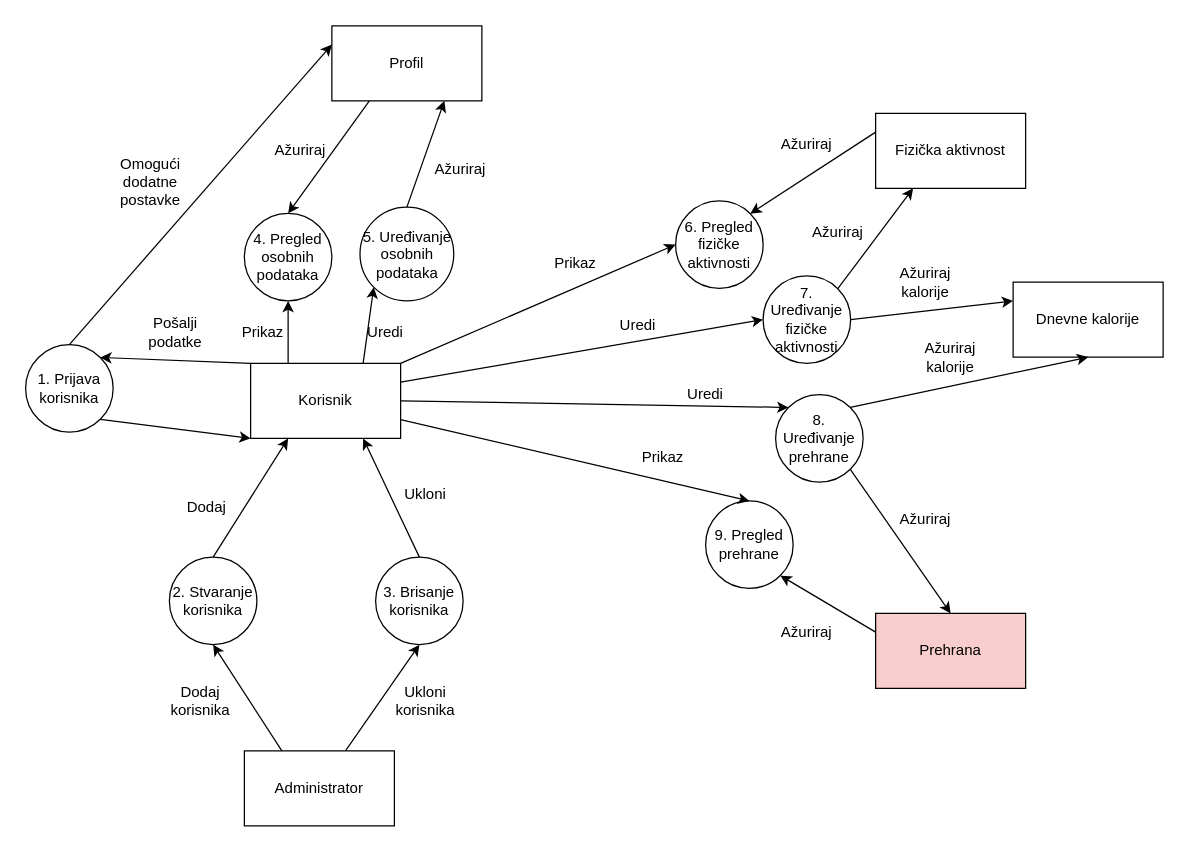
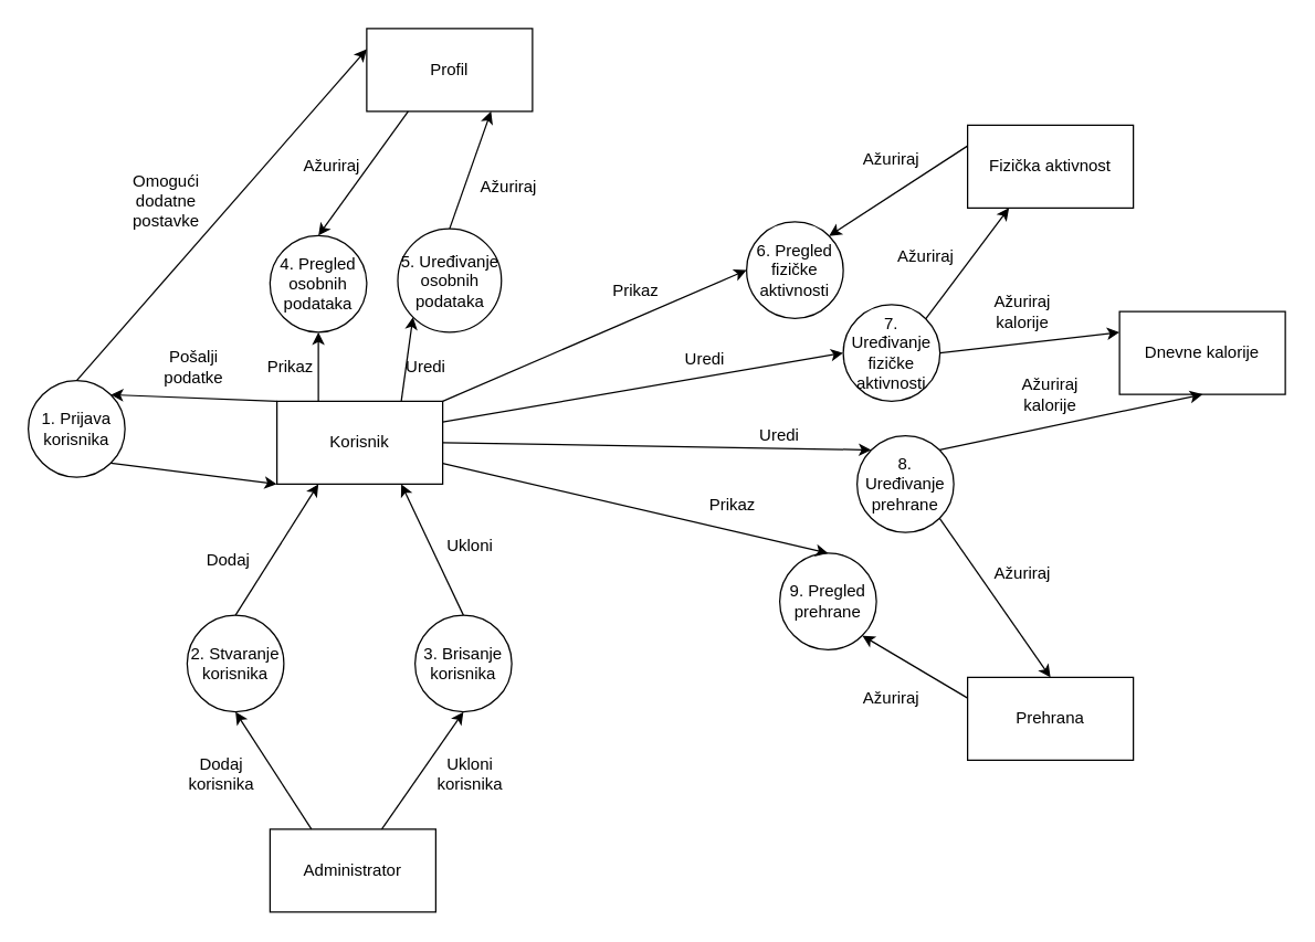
  <mxCell id="0" />
  <mxCell id="1" parent="0" />
  <mxCell id="2" value="Korisnik" style="rounded=0;whiteSpace=wrap;html=1;" parent="1" vertex="1"><mxGeometry x="200" y="290" width="120" height="60" as="geometry" /></mxCell>
  <mxCell id="3" value="Administrator&lt;br&gt;" style="rounded=0;whiteSpace=wrap;html=1;" parent="1" vertex="1"><mxGeometry x="195" y="600" width="120" height="60" as="geometry" /></mxCell>
  <mxCell id="4" value="5. Uređivanje osobnih podataka" style="ellipse;whiteSpace=wrap;html=1;aspect=fixed;" parent="1" vertex="1"><mxGeometry x="287.5" y="165" width="75" height="75" as="geometry" /></mxCell>
  <mxCell id="5" value="3. Brisanje korisnika" style="ellipse;whiteSpace=wrap;html=1;aspect=fixed;" parent="1" vertex="1"><mxGeometry x="300" y="445" width="70" height="70" as="geometry" /></mxCell>
  <mxCell id="6" value="2. Stvaranje korisnika" style="ellipse;whiteSpace=wrap;html=1;aspect=fixed;" parent="1" vertex="1"><mxGeometry x="135" y="445" width="70" height="70" as="geometry" /></mxCell>
  <mxCell id="7" value="1. Prijava korisnika" style="ellipse;whiteSpace=wrap;html=1;aspect=fixed;" parent="1" vertex="1"><mxGeometry x="20" y="275" width="70" height="70" as="geometry" /></mxCell>
  <mxCell id="8" value="7. Uređivanje fizičke aktivnosti" style="ellipse;whiteSpace=wrap;html=1;aspect=fixed;" parent="1" vertex="1"><mxGeometry x="610" y="220" width="70" height="70" as="geometry" /></mxCell>
  <mxCell id="9" value="Fizička aktivnost" style="rounded=0;whiteSpace=wrap;html=1;" parent="1" vertex="1"><mxGeometry x="700" y="90" width="120" height="60" as="geometry" /></mxCell>
- <mxCell id="10" value="Prehrana" style="rounded=0;whiteSpace=wrap;html=1;fillColor=#f8cecc;" parent="1" vertex="1"><mxGeometry x="700" y="490" width="120" height="60" as="geometry" /></mxCell>
+ <mxCell id="10" value="Prehrana" style="rounded=0;whiteSpace=wrap;html=1;" parent="1" vertex="1"><mxGeometry x="700" y="490" width="120" height="60" as="geometry" /></mxCell>
  <mxCell id="11" value="8. Uređivanje prehrane" style="ellipse;whiteSpace=wrap;html=1;aspect=fixed;" parent="1" vertex="1"><mxGeometry x="620" y="315" width="70" height="70" as="geometry" /></mxCell>
  <mxCell id="12" value="Dnevne kalorije" style="rounded=0;whiteSpace=wrap;html=1;" parent="1" vertex="1"><mxGeometry x="810" y="225" width="120" height="60" as="geometry" /></mxCell>
  <mxCell id="13" value="4. Pregled osobnih podataka" style="ellipse;whiteSpace=wrap;html=1;aspect=fixed;" parent="1" vertex="1"><mxGeometry x="195" y="170" width="70" height="70" as="geometry" /></mxCell>
  <mxCell id="14" value="6. Pregled fizičke aktivnosti" style="ellipse;whiteSpace=wrap;html=1;aspect=fixed;" parent="1" vertex="1"><mxGeometry x="540" y="160" width="70" height="70" as="geometry" /></mxCell>
  <mxCell id="15" value="9. Pregled prehrane" style="ellipse;whiteSpace=wrap;html=1;aspect=fixed;" parent="1" vertex="1"><mxGeometry x="564" y="400" width="70" height="70" as="geometry" /></mxCell>
  <mxCell id="16" value="Profil" style="rounded=0;whiteSpace=wrap;html=1;" vertex="1" parent="1"><mxGeometry x="265" y="20" width="120" height="60" as="geometry" /></mxCell>
  <mxCell id="17" value="" style="endArrow=classic;html=1;rounded=0;entryX=1;entryY=0;entryDx=0;entryDy=0;exitX=0;exitY=0;exitDx=0;exitDy=0;" edge="1" parent="1" source="2" target="7"><mxGeometry width="50" height="50" relative="1" as="geometry"><mxPoint x="-80" y="590" as="sourcePoint" /><mxPoint x="-30" y="540" as="targetPoint" /></mxGeometry></mxCell>
  <mxCell id="18" value="Pošalji podatke" style="text;html=1;strokeColor=none;fillColor=none;align=center;verticalAlign=middle;whiteSpace=wrap;rounded=0;" vertex="1" parent="1"><mxGeometry x="110" y="250" width="60" height="30" as="geometry" /></mxCell>
  <mxCell id="19" value="" style="endArrow=classic;html=1;rounded=0;entryX=0;entryY=1;entryDx=0;entryDy=0;exitX=1;exitY=1;exitDx=0;exitDy=0;" edge="1" parent="1" source="7" target="2"><mxGeometry width="50" height="50" relative="1" as="geometry"><mxPoint x="-80" y="590" as="sourcePoint" /><mxPoint x="-30" y="540" as="targetPoint" /></mxGeometry></mxCell>
  <mxCell id="20" value="" style="endArrow=classic;html=1;rounded=0;entryX=0.5;entryY=1;entryDx=0;entryDy=0;exitX=0.25;exitY=0;exitDx=0;exitDy=0;" edge="1" parent="1" target="6"><mxGeometry width="50" height="50" relative="1" as="geometry"><mxPoint x="225" y="600" as="sourcePoint" /><mxPoint x="10" y="535" as="targetPoint" /></mxGeometry></mxCell>
  <mxCell id="21" value="" style="endArrow=classic;html=1;rounded=0;entryX=0.5;entryY=1;entryDx=0;entryDy=0;" edge="1" parent="1" target="5"><mxGeometry width="50" height="50" relative="1" as="geometry"><mxPoint x="275.87" y="600" as="sourcePoint" /><mxPoint x="10" y="535" as="targetPoint" /></mxGeometry></mxCell>
  <mxCell id="22" value="Dodaj korisnika" style="text;html=1;strokeColor=none;fillColor=none;align=center;verticalAlign=middle;whiteSpace=wrap;rounded=0;" vertex="1" parent="1"><mxGeometry x="130" y="545" width="60" height="30" as="geometry" /></mxCell>
  <mxCell id="23" value="Ukloni korisnika" style="text;html=1;strokeColor=none;fillColor=none;align=center;verticalAlign=middle;whiteSpace=wrap;rounded=0;" vertex="1" parent="1"><mxGeometry x="310" y="545" width="60" height="30" as="geometry" /></mxCell>
  <mxCell id="24" value="" style="endArrow=classic;html=1;rounded=0;entryX=0.25;entryY=1;entryDx=0;entryDy=0;exitX=0.5;exitY=0;exitDx=0;exitDy=0;" edge="1" parent="1" source="6" target="2"><mxGeometry width="50" height="50" relative="1" as="geometry"><mxPoint x="-40" y="585" as="sourcePoint" /><mxPoint x="10" y="535" as="targetPoint" /></mxGeometry></mxCell>
  <mxCell id="25" value="" style="endArrow=classic;html=1;rounded=0;entryX=0.75;entryY=1;entryDx=0;entryDy=0;exitX=0.5;exitY=0;exitDx=0;exitDy=0;" edge="1" parent="1" source="5" target="2"><mxGeometry width="50" height="50" relative="1" as="geometry"><mxPoint x="-40" y="585" as="sourcePoint" /><mxPoint x="10" y="535" as="targetPoint" /></mxGeometry></mxCell>
  <mxCell id="26" value="Ukloni" style="text;html=1;strokeColor=none;fillColor=none;align=center;verticalAlign=middle;whiteSpace=wrap;rounded=0;" vertex="1" parent="1"><mxGeometry x="310" y="380" width="60" height="30" as="geometry" /></mxCell>
  <mxCell id="27" value="Omogući dodatne postavke" style="text;html=1;strokeColor=none;fillColor=none;align=center;verticalAlign=middle;whiteSpace=wrap;rounded=0;" vertex="1" parent="1"><mxGeometry x="90" y="130" width="60" height="30" as="geometry" /></mxCell>
  <mxCell id="28" value="" style="endArrow=classic;html=1;rounded=0;entryX=0;entryY=0.25;entryDx=0;entryDy=0;exitX=0.5;exitY=0;exitDx=0;exitDy=0;" edge="1" parent="1" source="7" target="16"><mxGeometry width="50" height="50" relative="1" as="geometry"><mxPoint x="210" y="540" as="sourcePoint" /><mxPoint x="260" y="490" as="targetPoint" /></mxGeometry></mxCell>
  <mxCell id="29" value="" style="endArrow=classic;html=1;rounded=0;entryX=0;entryY=1;entryDx=0;entryDy=0;exitX=0.75;exitY=0;exitDx=0;exitDy=0;" edge="1" parent="1" source="2" target="4"><mxGeometry width="50" height="50" relative="1" as="geometry"><mxPoint x="280" y="430" as="sourcePoint" /><mxPoint x="330" y="380" as="targetPoint" /></mxGeometry></mxCell>
  <mxCell id="30" value="Dodaj&lt;br&gt;" style="text;html=1;strokeColor=none;fillColor=none;align=center;verticalAlign=middle;whiteSpace=wrap;rounded=0;" vertex="1" parent="1"><mxGeometry x="135" y="390" width="60" height="30" as="geometry" /></mxCell>
  <mxCell id="31" value="" style="endArrow=classic;html=1;rounded=0;entryX=0.5;entryY=1;entryDx=0;entryDy=0;exitX=0.25;exitY=0;exitDx=0;exitDy=0;" edge="1" parent="1" source="2" target="13"><mxGeometry width="50" height="50" relative="1" as="geometry"><mxPoint x="220" y="440" as="sourcePoint" /><mxPoint x="270" y="390" as="targetPoint" /></mxGeometry></mxCell>
  <mxCell id="32" value="" style="endArrow=classic;html=1;rounded=0;entryX=0.75;entryY=1;entryDx=0;entryDy=0;exitX=0.5;exitY=0;exitDx=0;exitDy=0;" edge="1" parent="1" source="4" target="16"><mxGeometry width="50" height="50" relative="1" as="geometry"><mxPoint x="220" y="440" as="sourcePoint" /><mxPoint x="270" y="390" as="targetPoint" /></mxGeometry></mxCell>
  <mxCell id="33" value="" style="endArrow=classic;html=1;rounded=0;entryX=0;entryY=0.5;entryDx=0;entryDy=0;exitX=1;exitY=0;exitDx=0;exitDy=0;" edge="1" parent="1" source="2" target="14"><mxGeometry width="50" height="50" relative="1" as="geometry"><mxPoint x="330" y="420" as="sourcePoint" /><mxPoint x="420" y="205" as="targetPoint" /></mxGeometry></mxCell>
  <mxCell id="34" value="" style="endArrow=classic;html=1;rounded=0;entryX=0;entryY=0.5;entryDx=0;entryDy=0;exitX=1;exitY=0.25;exitDx=0;exitDy=0;" edge="1" parent="1" source="2" target="8"><mxGeometry width="50" height="50" relative="1" as="geometry"><mxPoint x="450" y="410" as="sourcePoint" /><mxPoint x="500" y="360" as="targetPoint" /></mxGeometry></mxCell>
  <mxCell id="35" value="" style="endArrow=classic;html=1;rounded=0;entryX=0.25;entryY=1;entryDx=0;entryDy=0;exitX=1;exitY=0;exitDx=0;exitDy=0;" edge="1" parent="1" source="8" target="9"><mxGeometry width="50" height="50" relative="1" as="geometry"><mxPoint x="450" y="410" as="sourcePoint" /><mxPoint x="500" y="360" as="targetPoint" /></mxGeometry></mxCell>
  <mxCell id="36" value="" style="endArrow=classic;html=1;rounded=0;entryX=0;entryY=0;entryDx=0;entryDy=0;exitX=1;exitY=0.5;exitDx=0;exitDy=0;" edge="1" parent="1" source="2" target="11"><mxGeometry width="50" height="50" relative="1" as="geometry"><mxPoint x="450" y="410" as="sourcePoint" /><mxPoint x="500" y="360" as="targetPoint" /></mxGeometry></mxCell>
  <mxCell id="37" value="" style="endArrow=classic;html=1;rounded=0;entryX=0.5;entryY=0;entryDx=0;entryDy=0;exitX=1;exitY=0.75;exitDx=0;exitDy=0;" edge="1" parent="1" source="2" target="15"><mxGeometry width="50" height="50" relative="1" as="geometry"><mxPoint x="450" y="410" as="sourcePoint" /><mxPoint x="500" y="360" as="targetPoint" /></mxGeometry></mxCell>
  <mxCell id="38" value="" style="endArrow=classic;html=1;rounded=0;entryX=0.5;entryY=0;entryDx=0;entryDy=0;exitX=1;exitY=1;exitDx=0;exitDy=0;" edge="1" parent="1" source="11" target="10"><mxGeometry width="50" height="50" relative="1" as="geometry"><mxPoint x="450" y="410" as="sourcePoint" /><mxPoint x="500" y="360" as="targetPoint" /></mxGeometry></mxCell>
  <mxCell id="39" value="" style="endArrow=classic;html=1;rounded=0;exitX=1;exitY=0.5;exitDx=0;exitDy=0;entryX=0;entryY=0.25;entryDx=0;entryDy=0;" edge="1" parent="1" source="8" target="12"><mxGeometry width="50" height="50" relative="1" as="geometry"><mxPoint x="450" y="410" as="sourcePoint" /><mxPoint x="500" y="360" as="targetPoint" /></mxGeometry></mxCell>
  <mxCell id="40" value="" style="endArrow=classic;html=1;rounded=0;entryX=0.5;entryY=1;entryDx=0;entryDy=0;exitX=1;exitY=0;exitDx=0;exitDy=0;" edge="1" parent="1" source="11" target="12"><mxGeometry width="50" height="50" relative="1" as="geometry"><mxPoint x="450" y="410" as="sourcePoint" /><mxPoint x="500" y="360" as="targetPoint" /></mxGeometry></mxCell>
  <mxCell id="41" value="" style="endArrow=classic;html=1;rounded=0;entryX=1;entryY=0;entryDx=0;entryDy=0;exitX=0;exitY=0.25;exitDx=0;exitDy=0;" edge="1" parent="1" source="9" target="14"><mxGeometry width="50" height="50" relative="1" as="geometry"><mxPoint x="450" y="360" as="sourcePoint" /><mxPoint x="500" y="310" as="targetPoint" /></mxGeometry></mxCell>
  <mxCell id="42" value="" style="endArrow=classic;html=1;rounded=0;entryX=1;entryY=1;entryDx=0;entryDy=0;exitX=0;exitY=0.25;exitDx=0;exitDy=0;" edge="1" parent="1" source="10" target="15"><mxGeometry width="50" height="50" relative="1" as="geometry"><mxPoint x="450" y="360" as="sourcePoint" /><mxPoint x="500" y="310" as="targetPoint" /></mxGeometry></mxCell>
  <mxCell id="43" value="Prikaz" style="text;html=1;strokeColor=none;fillColor=none;align=center;verticalAlign=middle;whiteSpace=wrap;rounded=0;" vertex="1" parent="1"><mxGeometry x="180" y="250" width="60" height="30" as="geometry" /></mxCell>
  <mxCell id="44" value="Ažuriraj kalorije" style="text;html=1;strokeColor=none;fillColor=none;align=center;verticalAlign=middle;whiteSpace=wrap;rounded=0;" vertex="1" parent="1"><mxGeometry x="710" y="210" width="60" height="30" as="geometry" /></mxCell>
  <mxCell id="45" value="Uredi" style="text;html=1;strokeColor=none;fillColor=none;align=center;verticalAlign=middle;whiteSpace=wrap;rounded=0;" vertex="1" parent="1"><mxGeometry x="277.5" y="250" width="60" height="30" as="geometry" /></mxCell>
  <mxCell id="46" value="" style="endArrow=classic;html=1;rounded=0;entryX=0.5;entryY=0;entryDx=0;entryDy=0;exitX=0.25;exitY=1;exitDx=0;exitDy=0;" edge="1" parent="1" source="16" target="13"><mxGeometry width="50" height="50" relative="1" as="geometry"><mxPoint x="450" y="360" as="sourcePoint" /><mxPoint x="500" y="310" as="targetPoint" /></mxGeometry></mxCell>
  <mxCell id="47" value="Ažuriraj&lt;br&gt;" style="text;html=1;strokeColor=none;fillColor=none;align=center;verticalAlign=middle;whiteSpace=wrap;rounded=0;" vertex="1" parent="1"><mxGeometry x="210" y="105" width="60" height="30" as="geometry" /></mxCell>
  <mxCell id="48" value="Ažuriraj&lt;br&gt;" style="text;html=1;strokeColor=none;fillColor=none;align=center;verticalAlign=middle;whiteSpace=wrap;rounded=0;" vertex="1" parent="1"><mxGeometry x="337.5" y="120" width="60" height="30" as="geometry" /></mxCell>
  <mxCell id="49" value="Uredi" style="text;html=1;strokeColor=none;fillColor=none;align=center;verticalAlign=middle;whiteSpace=wrap;rounded=0;" vertex="1" parent="1"><mxGeometry x="480" y="245" width="60" height="30" as="geometry" /></mxCell>
  <mxCell id="50" value="Uredi" style="text;html=1;strokeColor=none;fillColor=none;align=center;verticalAlign=middle;whiteSpace=wrap;rounded=0;" vertex="1" parent="1"><mxGeometry x="534" y="300" width="60" height="30" as="geometry" /></mxCell>
  <mxCell id="51" value="Prikaz" style="text;html=1;strokeColor=none;fillColor=none;align=center;verticalAlign=middle;whiteSpace=wrap;rounded=0;" vertex="1" parent="1"><mxGeometry x="430" y="195" width="60" height="30" as="geometry" /></mxCell>
  <mxCell id="52" value="Prikaz" style="text;html=1;strokeColor=none;fillColor=none;align=center;verticalAlign=middle;whiteSpace=wrap;rounded=0;" vertex="1" parent="1"><mxGeometry x="500" y="350" width="60" height="30" as="geometry" /></mxCell>
  <mxCell id="53" value="Ažuriraj&lt;br&gt;" style="text;html=1;strokeColor=none;fillColor=none;align=center;verticalAlign=middle;whiteSpace=wrap;rounded=0;" vertex="1" parent="1"><mxGeometry x="640" y="170" width="60" height="30" as="geometry" /></mxCell>
  <mxCell id="54" value="Ažuriraj&lt;br&gt;" style="text;html=1;strokeColor=none;fillColor=none;align=center;verticalAlign=middle;whiteSpace=wrap;rounded=0;" vertex="1" parent="1"><mxGeometry x="615" y="100" width="60" height="30" as="geometry" /></mxCell>
  <mxCell id="55" value="Ažuriraj&lt;br&gt;" style="text;html=1;strokeColor=none;fillColor=none;align=center;verticalAlign=middle;whiteSpace=wrap;rounded=0;" vertex="1" parent="1"><mxGeometry x="615" y="490" width="60" height="30" as="geometry" /></mxCell>
  <mxCell id="56" value="Ažuriraj&lt;br&gt;" style="text;html=1;strokeColor=none;fillColor=none;align=center;verticalAlign=middle;whiteSpace=wrap;rounded=0;" vertex="1" parent="1"><mxGeometry x="710" y="400" width="60" height="30" as="geometry" /></mxCell>
  <mxCell id="57" value="Ažuriraj kalorije" style="text;html=1;strokeColor=none;fillColor=none;align=center;verticalAlign=middle;whiteSpace=wrap;rounded=0;" vertex="1" parent="1"><mxGeometry x="730" y="270" width="60" height="30" as="geometry" /></mxCell>
